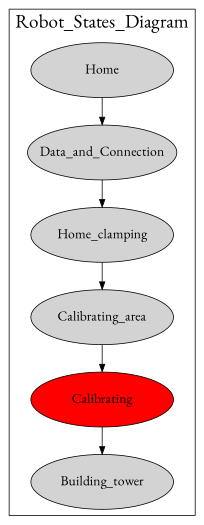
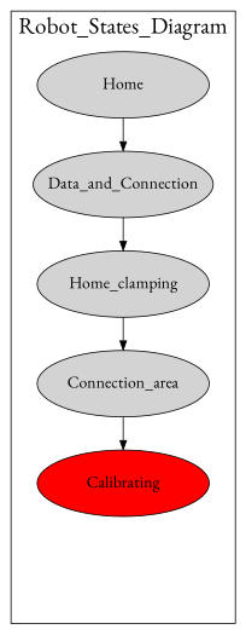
  digraph {
    fontname="EB Garamond"
    node [fontname="EB Garamond" fontsize=18 shape=ellipse style=filled]
    edge [fontname="EB Garamond"]
    Data_and_Connection [height=1 width=2.6]
    n2 [height=1 label=Home_clamping width=2.6]
-   Calibrating_area [height=1 width=2.6]
+   Calibrating_area [height=1 width=2.6 label=Connection_area]
    Calibrating [fillcolor=red height=1 width=2.6]
-   Building_tower [height=1 width=2.6]
    Home [height=1 width=2.6]
    subgraph cluster_1 {
      fontsize=25
      label=Robot_States_Diagram
      Data_and_Connection
      n2
      Calibrating_area
      Calibrating
-     Building_tower
      Home
    }
    Data_and_Connection -> n2
    n2 -> Calibrating_area
    Calibrating_area -> Calibrating
-   Calibrating -> Building_tower
    Home -> Data_and_Connection
  }
